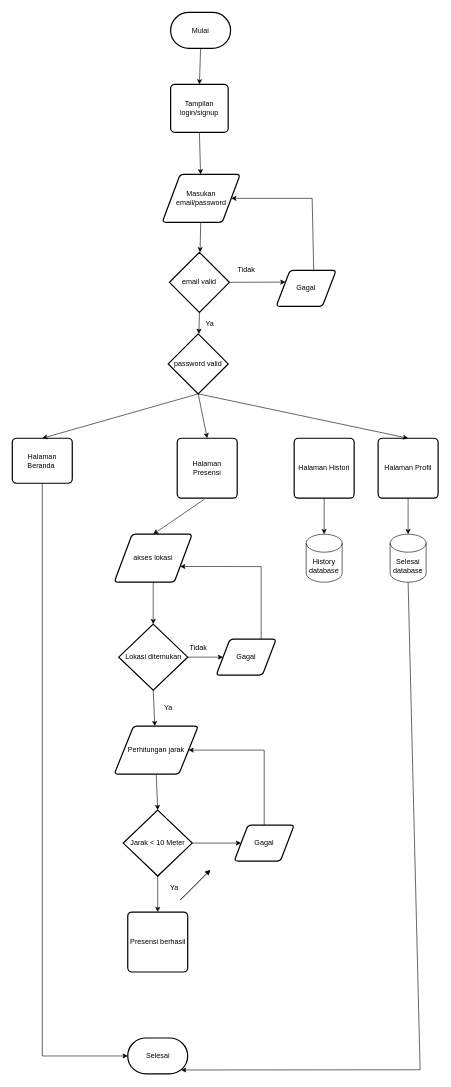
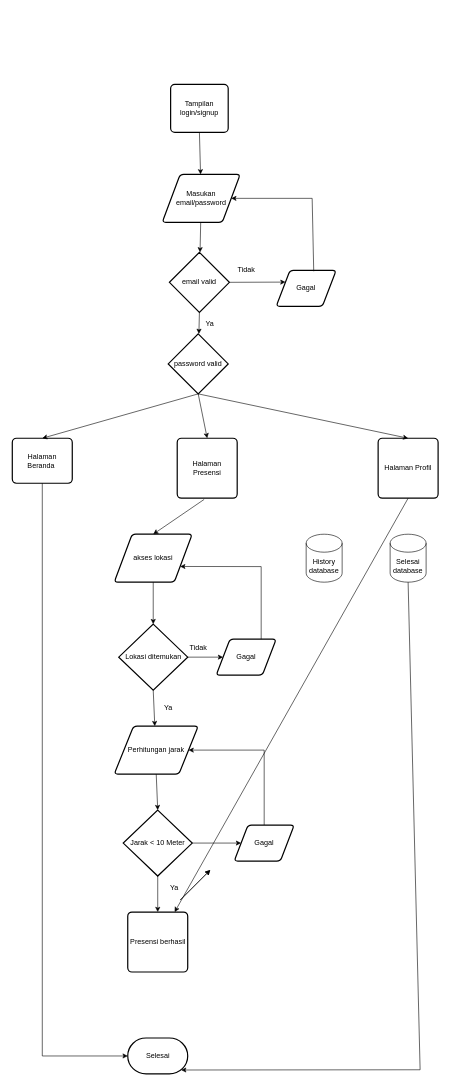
  <mxCell id="0" />
  <mxCell id="1" parent="0" />
- <mxCell id="2" style="edgeStyle=none;rounded=0;orthogonalLoop=1;jettySize=auto;html=1;exitX=0.5;exitY=1;exitDx=0;exitDy=0;exitPerimeter=0;entryX=0.5;entryY=0;entryDx=0;entryDy=0;" edge="1" parent="1" source="3" target="4"><mxGeometry relative="1" as="geometry" /></mxCell>
- <mxCell id="3" value="Mulai" style="strokeWidth=2;html=1;shape=mxgraph.flowchart.terminator;whiteSpace=wrap;" vertex="1" parent="1"><mxGeometry x="284" y="20" width="100" height="60" as="geometry" /></mxCell>
  <mxCell id="4" value="Tampilan login/signup" style="rounded=1;whiteSpace=wrap;html=1;absoluteArcSize=1;arcSize=14;strokeWidth=2;" vertex="1" parent="1"><mxGeometry x="284" y="140" width="96" height="80" as="geometry" /></mxCell>
  <mxCell id="5" value="Masukan email/password" style="shape=parallelogram;html=1;strokeWidth=2;perimeter=parallelogramPerimeter;whiteSpace=wrap;rounded=1;arcSize=12;size=0.23;" vertex="1" parent="1"><mxGeometry x="270" y="290" width="130" height="80" as="geometry" /></mxCell>
  <mxCell id="6" value="" style="endArrow=classic;html=1;rounded=0;exitX=0.5;exitY=1;exitDx=0;exitDy=0;" edge="1" parent="1" source="4" target="5"><mxGeometry width="50" height="50" relative="1" as="geometry"><mxPoint x="300" y="220" as="sourcePoint" /><mxPoint x="350" y="170" as="targetPoint" /></mxGeometry></mxCell>
  <mxCell id="7" value="email valid" style="strokeWidth=2;html=1;shape=mxgraph.flowchart.decision;whiteSpace=wrap;" vertex="1" parent="1"><mxGeometry x="282" y="420" width="100" height="100" as="geometry" /></mxCell>
  <mxCell id="8" value="" style="endArrow=classic;html=1;rounded=0;" edge="1" parent="1" source="5" target="7"><mxGeometry width="50" height="50" relative="1" as="geometry"><mxPoint x="300" y="280" as="sourcePoint" /><mxPoint x="350" y="230" as="targetPoint" /></mxGeometry></mxCell>
  <mxCell id="9" value="password valid" style="strokeWidth=2;html=1;shape=mxgraph.flowchart.decision;whiteSpace=wrap;" vertex="1" parent="1"><mxGeometry x="280" y="556" width="100" height="100" as="geometry" /></mxCell>
  <mxCell id="10" value="" style="endArrow=classic;html=1;rounded=0;exitX=0.5;exitY=1;exitDx=0;exitDy=0;exitPerimeter=0;" edge="1" parent="1" source="7" target="9"><mxGeometry width="50" height="50" relative="1" as="geometry"><mxPoint x="300" y="450" as="sourcePoint" /><mxPoint x="350" y="400" as="targetPoint" /></mxGeometry></mxCell>
  <mxCell id="11" value="Gagal" style="shape=parallelogram;html=1;strokeWidth=2;perimeter=parallelogramPerimeter;whiteSpace=wrap;rounded=1;arcSize=12;size=0.23;" vertex="1" parent="1"><mxGeometry x="460" y="450" width="100" height="60" as="geometry" /></mxCell>
  <mxCell id="12" value="" style="endArrow=classic;html=1;rounded=0;exitX=1;exitY=0.5;exitDx=0;exitDy=0;exitPerimeter=0;entryX=0;entryY=0.25;entryDx=0;entryDy=0;" edge="1" parent="1" source="7" target="11"><mxGeometry width="50" height="50" relative="1" as="geometry"><mxPoint x="410" y="450" as="sourcePoint" /><mxPoint x="460" y="400" as="targetPoint" /></mxGeometry></mxCell>
  <mxCell id="13" value="Tidak" style="text;html=1;align=center;verticalAlign=middle;resizable=0;points=[];autosize=1;strokeColor=none;fillColor=none;" vertex="1" parent="1"><mxGeometry x="390" y="440" width="40" height="20" as="geometry" /></mxCell>
  <mxCell id="14" value="Ya" style="text;html=1;align=center;verticalAlign=middle;resizable=0;points=[];autosize=1;strokeColor=none;fillColor=none;" vertex="1" parent="1"><mxGeometry x="334" y="530" width="30" height="20" as="geometry" /></mxCell>
  <mxCell id="15" value="" style="endArrow=classic;html=1;rounded=0;entryX=1;entryY=0.5;entryDx=0;entryDy=0;exitX=0.626;exitY=0.027;exitDx=0;exitDy=0;exitPerimeter=0;" edge="1" parent="1" source="11" target="5"><mxGeometry width="50" height="50" relative="1" as="geometry"><mxPoint x="410" y="550" as="sourcePoint" /><mxPoint x="460" y="500" as="targetPoint" /><Array as="points"><mxPoint x="520" y="330" /></Array></mxGeometry></mxCell>
  <mxCell id="16" value="Halaman Presensi" style="rounded=1;whiteSpace=wrap;html=1;absoluteArcSize=1;arcSize=14;strokeWidth=2;" vertex="1" parent="1"><mxGeometry x="295" y="730" width="100" height="100" as="geometry" /></mxCell>
  <mxCell id="17" value="" style="endArrow=classic;html=1;rounded=0;exitX=0.5;exitY=1;exitDx=0;exitDy=0;exitPerimeter=0;entryX=0.5;entryY=0;entryDx=0;entryDy=0;" edge="1" parent="1" source="9" target="16"><mxGeometry width="50" height="50" relative="1" as="geometry"><mxPoint x="410" y="630" as="sourcePoint" /><mxPoint x="460" y="580" as="targetPoint" /></mxGeometry></mxCell>
  <mxCell id="18" value="Halaman Beranda&amp;nbsp;" style="rounded=1;whiteSpace=wrap;html=1;absoluteArcSize=1;arcSize=14;strokeWidth=2;" vertex="1" parent="1"><mxGeometry x="20" y="730" width="100" height="75" as="geometry" /></mxCell>
- <mxCell id="19" value="Halaman Histori" style="rounded=1;whiteSpace=wrap;html=1;absoluteArcSize=1;arcSize=14;strokeWidth=2;" vertex="1" parent="1"><mxGeometry x="490" y="730" width="100" height="100" as="geometry" /></mxCell>
  <mxCell id="20" value="Halaman Profil" style="rounded=1;whiteSpace=wrap;html=1;absoluteArcSize=1;arcSize=14;strokeWidth=2;" vertex="1" parent="1"><mxGeometry x="630" y="730" width="100" height="100" as="geometry" /></mxCell>
  <mxCell id="21" value="" style="endArrow=classic;html=1;rounded=0;entryX=0.5;entryY=0;entryDx=0;entryDy=0;exitX=0.5;exitY=1;exitDx=0;exitDy=0;exitPerimeter=0;" edge="1" parent="1" source="9" target="18"><mxGeometry width="50" height="50" relative="1" as="geometry"><mxPoint x="330" y="660" as="sourcePoint" /><mxPoint x="390" y="670" as="targetPoint" /></mxGeometry></mxCell>
  <mxCell id="22" value="" style="endArrow=classic;html=1;rounded=0;exitX=0.5;exitY=1;exitDx=0;exitDy=0;exitPerimeter=0;entryX=0.5;entryY=0;entryDx=0;entryDy=0;" edge="1" parent="1" source="9" target="20"><mxGeometry width="50" height="50" relative="1" as="geometry"><mxPoint x="420" y="720" as="sourcePoint" /><mxPoint x="470" y="670" as="targetPoint" /></mxGeometry></mxCell>
  <mxCell id="23" value="Selesai database" style="shape=cylinder3;whiteSpace=wrap;html=1;boundedLbl=1;backgroundOutline=1;size=15;" vertex="1" parent="1"><mxGeometry x="650" y="890" width="60" height="80" as="geometry" /></mxCell>
- <mxCell id="24" value="" style="endArrow=classic;html=1;rounded=0;exitX=0.5;exitY=1;exitDx=0;exitDy=0;" edge="1" parent="1" source="20" target="23"><mxGeometry width="50" height="50" relative="1" as="geometry"><mxPoint x="310" y="690" as="sourcePoint" /><mxPoint x="360" y="640" as="targetPoint" /></mxGeometry></mxCell>
+ <mxCell id="24" value="" style="endArrow=classic;html=1;rounded=0;exitX=0.5;exitY=1;exitDx=0;exitDy=0;" edge="1" parent="1" source="20" target="40"><mxGeometry width="50" height="50" relative="1" as="geometry"><mxPoint x="310" y="690" as="sourcePoint" /><mxPoint x="360" y="640" as="targetPoint" /></mxGeometry></mxCell>
  <mxCell id="25" value="History database" style="shape=cylinder3;whiteSpace=wrap;html=1;boundedLbl=1;backgroundOutline=1;size=15;" vertex="1" parent="1"><mxGeometry x="510" y="890" width="60" height="80" as="geometry" /></mxCell>
- <mxCell id="26" value="" style="endArrow=classic;html=1;rounded=0;entryX=0.5;entryY=0;entryDx=0;entryDy=0;entryPerimeter=0;exitX=0.5;exitY=1;exitDx=0;exitDy=0;" edge="1" parent="1" source="19" target="25"><mxGeometry width="50" height="50" relative="1" as="geometry"><mxPoint x="270" y="880" as="sourcePoint" /><mxPoint x="320" y="830" as="targetPoint" /></mxGeometry></mxCell>
  <mxCell id="27" value="akses lokasi" style="shape=parallelogram;html=1;strokeWidth=2;perimeter=parallelogramPerimeter;whiteSpace=wrap;rounded=1;arcSize=12;size=0.23;" vertex="1" parent="1"><mxGeometry x="190" y="890" width="130" height="80" as="geometry" /></mxCell>
  <mxCell id="28" value="" style="endArrow=classic;html=1;rounded=0;exitX=0.449;exitY=1.02;exitDx=0;exitDy=0;exitPerimeter=0;entryX=0.5;entryY=0;entryDx=0;entryDy=0;" edge="1" parent="1" source="16" target="27"><mxGeometry width="50" height="50" relative="1" as="geometry"><mxPoint x="260" y="960" as="sourcePoint" /><mxPoint x="310" y="910" as="targetPoint" /></mxGeometry></mxCell>
  <mxCell id="29" style="edgeStyle=none;rounded=0;orthogonalLoop=1;jettySize=auto;html=1;exitX=0.5;exitY=1;exitDx=0;exitDy=0;exitPerimeter=0;" edge="1" parent="1" source="30"><mxGeometry relative="1" as="geometry"><mxPoint x="257.609" y="1210" as="targetPoint" /></mxGeometry></mxCell>
  <mxCell id="30" value="Lokasi ditemukan" style="strokeWidth=2;html=1;shape=mxgraph.flowchart.decision;whiteSpace=wrap;" vertex="1" parent="1"><mxGeometry x="197.5" y="1040" width="115" height="110" as="geometry" /></mxCell>
  <mxCell id="31" value="" style="endArrow=classic;html=1;rounded=0;exitX=0.5;exitY=1;exitDx=0;exitDy=0;" edge="1" parent="1" source="27" target="30"><mxGeometry width="50" height="50" relative="1" as="geometry"><mxPoint x="320" y="1000" as="sourcePoint" /><mxPoint x="370" y="950" as="targetPoint" /></mxGeometry></mxCell>
  <mxCell id="32" value="Gagal" style="shape=parallelogram;html=1;strokeWidth=2;perimeter=parallelogramPerimeter;whiteSpace=wrap;rounded=1;arcSize=12;size=0.23;" vertex="1" parent="1"><mxGeometry x="360" y="1065" width="100" height="60" as="geometry" /></mxCell>
  <mxCell id="33" value="" style="endArrow=classic;html=1;rounded=0;exitX=1;exitY=0.5;exitDx=0;exitDy=0;exitPerimeter=0;entryX=0;entryY=0.5;entryDx=0;entryDy=0;" edge="1" parent="1" source="30" target="32"><mxGeometry width="50" height="50" relative="1" as="geometry"><mxPoint x="320" y="1070" as="sourcePoint" /><mxPoint x="370" y="1020" as="targetPoint" /></mxGeometry></mxCell>
  <mxCell id="34" value="Tidak" style="text;html=1;align=center;verticalAlign=middle;resizable=0;points=[];autosize=1;strokeColor=none;fillColor=none;" vertex="1" parent="1"><mxGeometry x="310" y="1070" width="40" height="20" as="geometry" /></mxCell>
  <mxCell id="35" value="" style="endArrow=classic;html=1;rounded=0;exitX=0.75;exitY=0;exitDx=0;exitDy=0;entryX=1;entryY=0.75;entryDx=0;entryDy=0;" edge="1" parent="1" source="32" target="27"><mxGeometry width="50" height="50" relative="1" as="geometry"><mxPoint x="320" y="1070" as="sourcePoint" /><mxPoint x="370" y="1020" as="targetPoint" /><Array as="points"><mxPoint x="435" y="944" /></Array></mxGeometry></mxCell>
  <mxCell id="36" value="Ya&lt;br&gt;" style="text;html=1;align=center;verticalAlign=middle;resizable=0;points=[];autosize=1;strokeColor=none;fillColor=none;" vertex="1" parent="1"><mxGeometry x="265" y="1170" width="30" height="20" as="geometry" /></mxCell>
  <mxCell id="37" value="Perhitungan jarak" style="shape=parallelogram;html=1;strokeWidth=2;perimeter=parallelogramPerimeter;whiteSpace=wrap;rounded=1;arcSize=12;size=0.23;" vertex="1" parent="1"><mxGeometry x="190" y="1210" width="140" height="80" as="geometry" /></mxCell>
  <mxCell id="38" value="Jarak &amp;lt; 10 Meter" style="strokeWidth=2;html=1;shape=mxgraph.flowchart.decision;whiteSpace=wrap;" vertex="1" parent="1"><mxGeometry x="205" y="1350" width="115" height="110" as="geometry" /></mxCell>
  <mxCell id="39" value="" style="endArrow=classic;html=1;rounded=0;exitX=0.5;exitY=1;exitDx=0;exitDy=0;entryX=0.5;entryY=0;entryDx=0;entryDy=0;entryPerimeter=0;" edge="1" parent="1" source="37" target="38"><mxGeometry width="50" height="50" relative="1" as="geometry"><mxPoint x="310" y="1290" as="sourcePoint" /><mxPoint x="360" y="1240" as="targetPoint" /></mxGeometry></mxCell>
  <mxCell id="40" value="Presensi berhasil" style="rounded=1;whiteSpace=wrap;html=1;absoluteArcSize=1;arcSize=14;strokeWidth=2;" vertex="1" parent="1"><mxGeometry x="212.5" y="1520" width="100" height="100" as="geometry" /></mxCell>
  <mxCell id="41" value="" style="endArrow=classic;html=1;rounded=0;exitX=0.5;exitY=1;exitDx=0;exitDy=0;exitPerimeter=0;entryX=0.5;entryY=0;entryDx=0;entryDy=0;" edge="1" parent="1" source="38" target="40"><mxGeometry width="50" height="50" relative="1" as="geometry"><mxPoint x="300" y="1500" as="sourcePoint" /><mxPoint x="350" y="1450" as="targetPoint" /></mxGeometry></mxCell>
  <mxCell id="42" value="Ya" style="text;html=1;align=center;verticalAlign=middle;resizable=0;points=[];autosize=1;strokeColor=none;fillColor=none;" vertex="1" parent="1"><mxGeometry x="275" y="1470" width="30" height="20" as="geometry" /></mxCell>
  <mxCell id="43" style="edgeStyle=none;rounded=0;orthogonalLoop=1;jettySize=auto;html=1;exitX=0.5;exitY=0;exitDx=0;exitDy=0;entryX=1;entryY=0.5;entryDx=0;entryDy=0;" edge="1" parent="1" source="44" target="37"><mxGeometry relative="1" as="geometry"><Array as="points"><mxPoint x="440" y="1250" /></Array></mxGeometry></mxCell>
  <mxCell id="44" value="Gagal" style="shape=parallelogram;html=1;strokeWidth=2;perimeter=parallelogramPerimeter;whiteSpace=wrap;rounded=1;arcSize=12;size=0.23;" vertex="1" parent="1"><mxGeometry x="390" y="1375" width="100" height="60" as="geometry" /></mxCell>
  <mxCell id="45" value="" style="endArrow=classic;html=1;rounded=0;exitX=1;exitY=0.5;exitDx=0;exitDy=0;exitPerimeter=0;entryX=0;entryY=0.5;entryDx=0;entryDy=0;" edge="1" parent="1" source="38" target="44"><mxGeometry width="50" height="50" relative="1" as="geometry"><mxPoint x="300" y="1500" as="sourcePoint" /><mxPoint x="350" y="1450" as="targetPoint" /></mxGeometry></mxCell>
  <mxCell id="46" value="" style="endArrow=classic;html=1;rounded=0;" edge="1" parent="1"><mxGeometry width="50" height="50" relative="1" as="geometry"><mxPoint x="300" y="1500" as="sourcePoint" /><mxPoint x="350" y="1450" as="targetPoint" /></mxGeometry></mxCell>
  <mxCell id="47" value="Selesai" style="strokeWidth=2;html=1;shape=mxgraph.flowchart.terminator;whiteSpace=wrap;" vertex="1" parent="1"><mxGeometry x="212.5" y="1730" width="100" height="60" as="geometry" /></mxCell>
  <mxCell id="48" value="" style="endArrow=classic;html=1;rounded=0;" edge="1" parent="1"><mxGeometry width="50" height="50" relative="1" as="geometry"><mxPoint x="300" y="1500" as="sourcePoint" /><mxPoint x="350" y="1450" as="targetPoint" /></mxGeometry></mxCell>
  <mxCell id="49" value="" style="endArrow=classic;html=1;rounded=0;exitX=0.5;exitY=1;exitDx=0;exitDy=0;exitPerimeter=0;entryX=0.89;entryY=0.89;entryDx=0;entryDy=0;entryPerimeter=0;" edge="1" parent="1" target="47"><mxGeometry width="50" height="50" relative="1" as="geometry"><mxPoint x="680" y="970" as="sourcePoint" /><mxPoint x="452.5" y="1760" as="targetPoint" /><Array as="points"><mxPoint x="700" y="1783" /></Array></mxGeometry></mxCell>
  <mxCell id="50" value="" style="endArrow=classic;html=1;rounded=0;exitX=0.5;exitY=1;exitDx=0;exitDy=0;entryX=0;entryY=0.5;entryDx=0;entryDy=0;entryPerimeter=0;" edge="1" parent="1" source="18" target="47"><mxGeometry width="50" height="50" relative="1" as="geometry"><mxPoint x="320" y="1330" as="sourcePoint" /><mxPoint x="150" y="1320" as="targetPoint" /><Array as="points"><mxPoint x="70" y="1760" /></Array></mxGeometry></mxCell>
